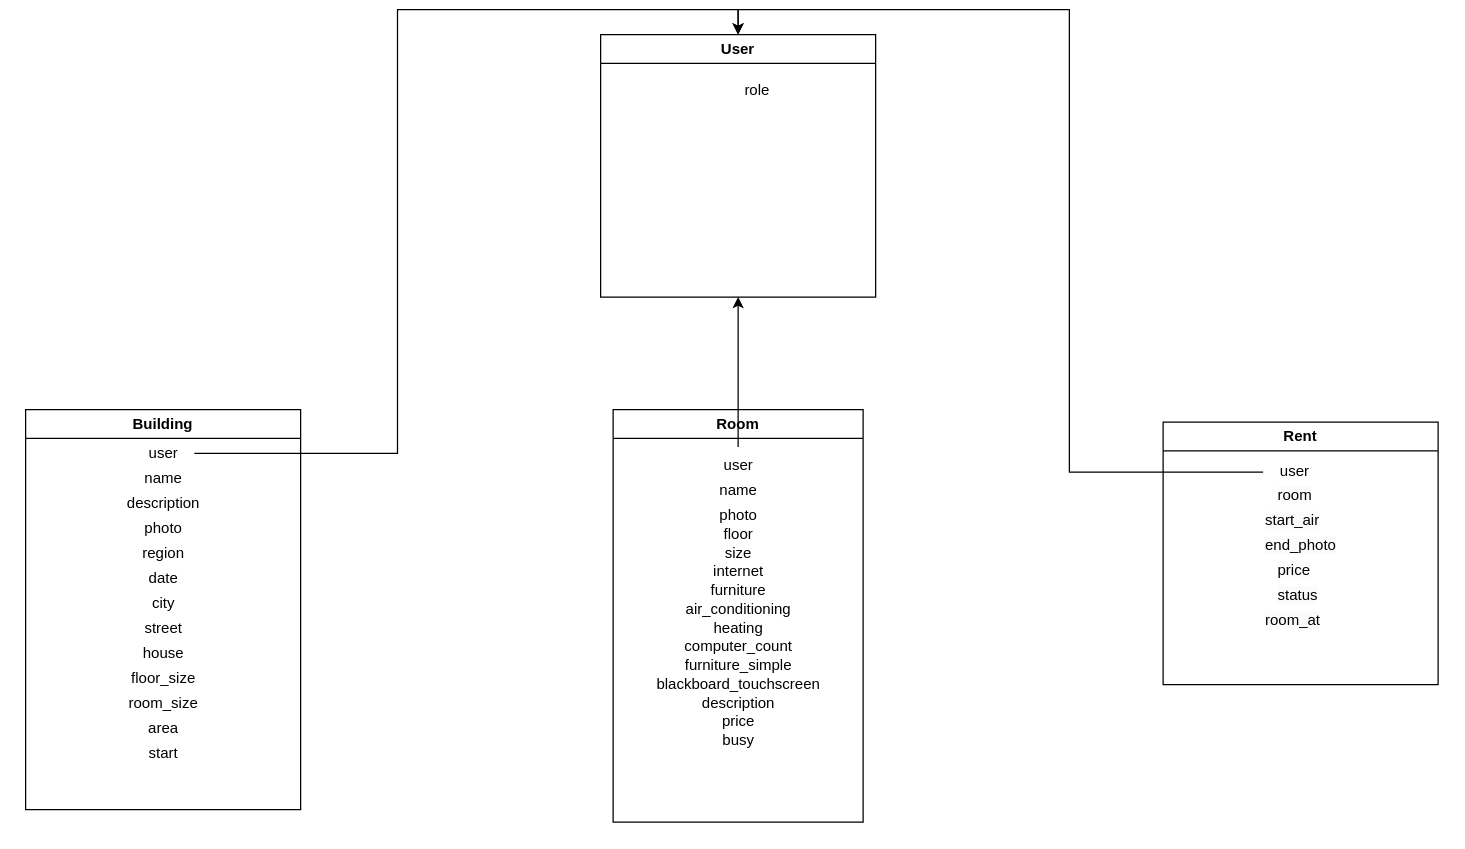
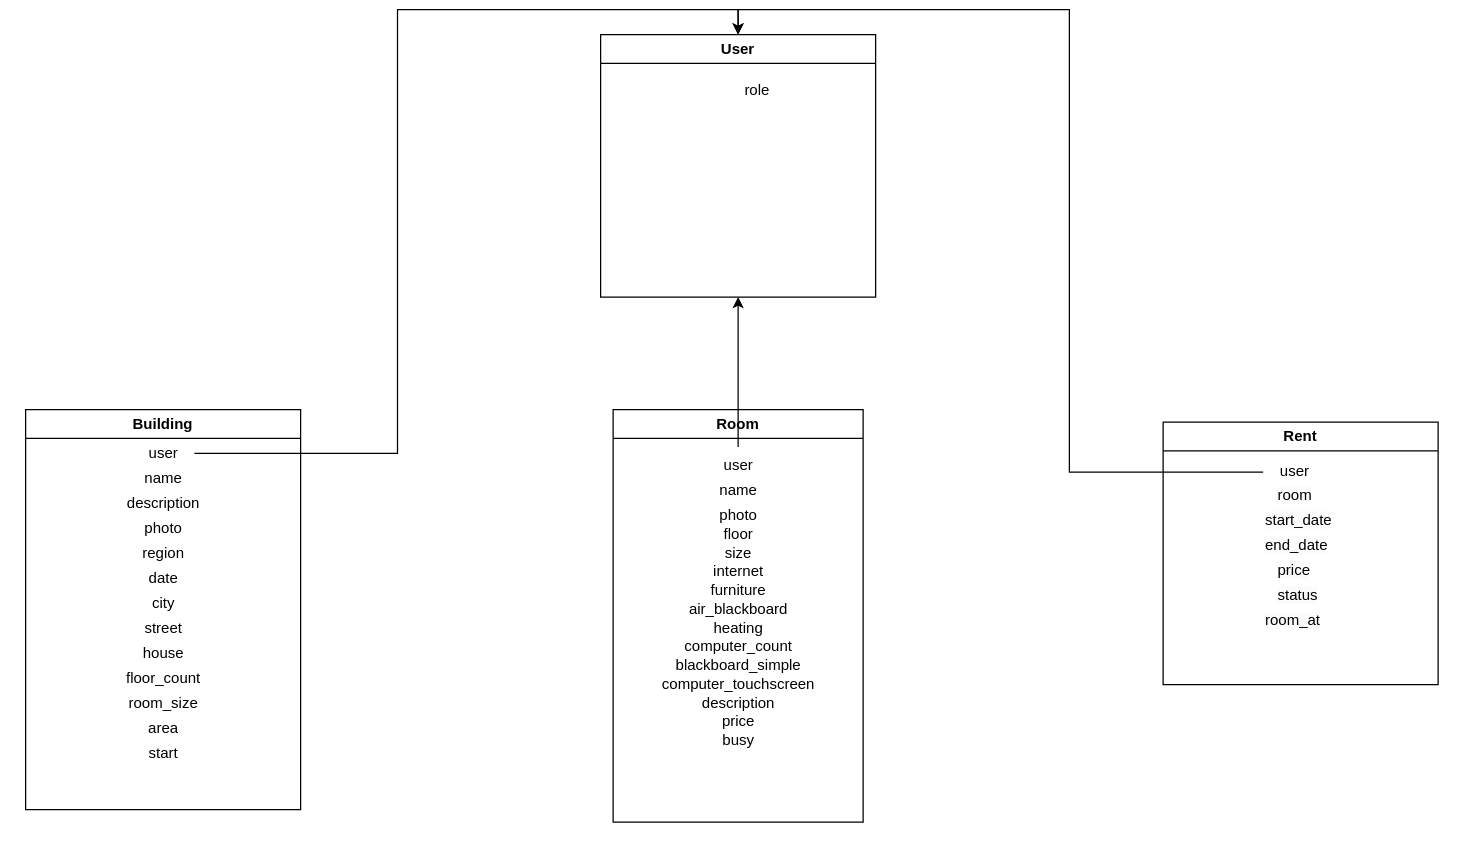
  <mxCell id="0" />
  <mxCell id="1" parent="0" />
  <mxCell id="2" value="User" style="swimlane;whiteSpace=wrap;html=1;" vertex="1" parent="1"><mxGeometry x="480" y="20" width="220" height="210" as="geometry" /></mxCell>
  <mxCell id="3" value="role" style="text;html=1;align=center;verticalAlign=middle;resizable=0;points=[];autosize=1;strokeColor=none;fillColor=none;" vertex="1" parent="2"><mxGeometry x="105" y="30" width="40" height="30" as="geometry" /></mxCell>
  <mxCell id="4" value="Room" style="swimlane;whiteSpace=wrap;html=1;" vertex="1" parent="1"><mxGeometry x="490" y="320" width="200" height="330" as="geometry" /></mxCell>
  <mxCell id="5" value="user" style="text;html=1;align=center;verticalAlign=middle;resizable=0;points=[];autosize=1;strokeColor=none;fillColor=none;" vertex="1" parent="4"><mxGeometry x="75" y="30" width="50" height="30" as="geometry" /></mxCell>
  <mxCell id="6" value="name" style="text;html=1;align=center;verticalAlign=middle;resizable=0;points=[];autosize=1;strokeColor=none;fillColor=none;" vertex="1" parent="4"><mxGeometry x="75" y="50" width="50" height="30" as="geometry" /></mxCell>
  <mxCell id="7" value="photo" style="text;html=1;align=center;verticalAlign=middle;resizable=0;points=[];autosize=1;strokeColor=none;fillColor=none;" vertex="1" parent="4"><mxGeometry x="75" y="70" width="50" height="30" as="geometry" /></mxCell>
  <mxCell id="8" value="floor" style="text;html=1;align=center;verticalAlign=middle;resizable=0;points=[];autosize=1;strokeColor=none;fillColor=none;" vertex="1" parent="4"><mxGeometry x="75" y="85" width="50" height="30" as="geometry" /></mxCell>
  <mxCell id="9" value="size" style="text;html=1;align=center;verticalAlign=middle;resizable=0;points=[];autosize=1;strokeColor=none;fillColor=none;" vertex="1" parent="4"><mxGeometry x="80" y="100" width="40" height="30" as="geometry" /></mxCell>
  <mxCell id="10" value="internet&lt;span style=&quot;color: rgba(0, 0, 0, 0); font-family: monospace; font-size: 0px; text-align: start;&quot;&gt;%3CmxGraphModel%3E%3Croot%3E%3CmxCell%20id%3D%220%22%2F%3E%3CmxCell%20id%3D%221%22%20parent%3D%220%22%2F%3E%3CmxCell%20id%3D%222%22%20value%3D%22role%22%20style%3D%22text%3Bhtml%3D1%3Balign%3Dcenter%3BverticalAlign%3Dmiddle%3Bresizable%3D0%3Bpoints%3D%5B%5D%3Bautosize%3D1%3BstrokeColor%3Dnone%3BfillColor%3Dnone%3B%22%20vertex%3D%221%22%20parent%3D%221%22%3E%3CmxGeometry%20x%3D%22390%22%20y%3D%22190%22%20width%3D%2240%22%20height%3D%2230%22%20as%3D%22geometry%22%2F%3E%3C%2FmxCell%3E%3C%2Froot%3E%3C%2FmxGraphModel%3E&lt;/span&gt;" style="text;html=1;align=center;verticalAlign=middle;resizable=0;points=[];autosize=1;strokeColor=none;fillColor=none;" vertex="1" parent="4"><mxGeometry x="70" y="115" width="60" height="30" as="geometry" /></mxCell>
  <mxCell id="11" value="furniture" style="text;html=1;align=center;verticalAlign=middle;resizable=0;points=[];autosize=1;strokeColor=none;fillColor=none;" vertex="1" parent="4"><mxGeometry x="65" y="130" width="70" height="30" as="geometry" /></mxCell>
- <mxCell id="12" value="air_conditioning" style="text;html=1;align=center;verticalAlign=middle;resizable=0;points=[];autosize=1;strokeColor=none;fillColor=none;" vertex="1" parent="4"><mxGeometry x="45" y="145" width="110" height="30" as="geometry" /></mxCell>
+ <mxCell id="12" value="air_blackboard" style="text;html=1;align=center;verticalAlign=middle;resizable=0;points=[];autosize=1;strokeColor=none;fillColor=none;" vertex="1" parent="4"><mxGeometry x="45" y="145" width="110" height="30" as="geometry" /></mxCell>
  <mxCell id="13" value="heating" style="text;html=1;align=center;verticalAlign=middle;resizable=0;points=[];autosize=1;strokeColor=none;fillColor=none;" vertex="1" parent="4"><mxGeometry x="70" y="160" width="60" height="30" as="geometry" /></mxCell>
  <mxCell id="14" value="computer_count" style="text;html=1;align=center;verticalAlign=middle;resizable=0;points=[];autosize=1;strokeColor=none;fillColor=none;" vertex="1" parent="4"><mxGeometry x="45" y="175" width="110" height="30" as="geometry" /></mxCell>
- <mxCell id="15" value="furniture_simple" style="text;html=1;align=center;verticalAlign=middle;resizable=0;points=[];autosize=1;strokeColor=none;fillColor=none;" vertex="1" parent="4"><mxGeometry x="40" y="190" width="120" height="30" as="geometry" /></mxCell>
- <mxCell id="16" value="blackboard_touchscreen" style="text;html=1;align=center;verticalAlign=middle;resizable=0;points=[];autosize=1;strokeColor=none;fillColor=none;" vertex="1" parent="4"><mxGeometry x="25" y="205" width="150" height="30" as="geometry" /></mxCell>
+ <mxCell id="15" value="blackboard_simple" style="text;html=1;align=center;verticalAlign=middle;resizable=0;points=[];autosize=1;strokeColor=none;fillColor=none;" vertex="1" parent="4"><mxGeometry x="40" y="190" width="120" height="30" as="geometry" /></mxCell>
+ <mxCell id="16" value="computer_touchscreen" style="text;html=1;align=center;verticalAlign=middle;resizable=0;points=[];autosize=1;strokeColor=none;fillColor=none;" vertex="1" parent="4"><mxGeometry x="25" y="205" width="150" height="30" as="geometry" /></mxCell>
  <mxCell id="17" value="description" style="text;html=1;align=center;verticalAlign=middle;resizable=0;points=[];autosize=1;strokeColor=none;fillColor=none;" vertex="1" parent="4"><mxGeometry x="60" y="220" width="80" height="30" as="geometry" /></mxCell>
  <mxCell id="18" value="price" style="text;html=1;align=center;verticalAlign=middle;resizable=0;points=[];autosize=1;strokeColor=none;fillColor=none;" vertex="1" parent="4"><mxGeometry x="75" y="235" width="50" height="30" as="geometry" /></mxCell>
  <mxCell id="19" value="busy" style="text;html=1;align=center;verticalAlign=middle;resizable=0;points=[];autosize=1;strokeColor=none;fillColor=none;" vertex="1" parent="4"><mxGeometry x="75" y="250" width="50" height="30" as="geometry" /></mxCell>
  <mxCell id="20" value="Building" style="swimlane;whiteSpace=wrap;html=1;" vertex="1" parent="1"><mxGeometry x="20" y="320" width="220" height="320" as="geometry" /></mxCell>
  <mxCell id="21" value="user" style="text;html=1;align=center;verticalAlign=middle;resizable=0;points=[];autosize=1;strokeColor=none;fillColor=none;" vertex="1" parent="20"><mxGeometry x="85" y="20" width="50" height="30" as="geometry" /></mxCell>
  <mxCell id="22" value="name" style="text;html=1;align=center;verticalAlign=middle;resizable=0;points=[];autosize=1;strokeColor=none;fillColor=none;" vertex="1" parent="20"><mxGeometry x="85" y="40" width="50" height="30" as="geometry" /></mxCell>
  <mxCell id="23" value="description" style="text;html=1;align=center;verticalAlign=middle;resizable=0;points=[];autosize=1;strokeColor=none;fillColor=none;" vertex="1" parent="20"><mxGeometry x="70" y="60" width="80" height="30" as="geometry" /></mxCell>
  <mxCell id="24" value="photo" style="text;html=1;align=center;verticalAlign=middle;resizable=0;points=[];autosize=1;strokeColor=none;fillColor=none;" vertex="1" parent="20"><mxGeometry x="85" y="80" width="50" height="30" as="geometry" /></mxCell>
  <mxCell id="25" value="region" style="text;html=1;align=center;verticalAlign=middle;resizable=0;points=[];autosize=1;strokeColor=none;fillColor=none;" vertex="1" parent="20"><mxGeometry x="80" y="100" width="60" height="30" as="geometry" /></mxCell>
  <mxCell id="26" value="date" style="text;html=1;align=center;verticalAlign=middle;resizable=0;points=[];autosize=1;strokeColor=none;fillColor=none;" vertex="1" parent="20"><mxGeometry x="80" y="120" width="60" height="30" as="geometry" /></mxCell>
  <mxCell id="27" value="city" style="text;html=1;align=center;verticalAlign=middle;resizable=0;points=[];autosize=1;strokeColor=none;fillColor=none;" vertex="1" parent="20"><mxGeometry x="90" y="140" width="40" height="30" as="geometry" /></mxCell>
  <mxCell id="28" value="street" style="text;html=1;align=center;verticalAlign=middle;resizable=0;points=[];autosize=1;strokeColor=none;fillColor=none;" vertex="1" parent="20"><mxGeometry x="85" y="160" width="50" height="30" as="geometry" /></mxCell>
  <mxCell id="29" value="house" style="text;html=1;align=center;verticalAlign=middle;resizable=0;points=[];autosize=1;strokeColor=none;fillColor=none;" vertex="1" parent="20"><mxGeometry x="80" y="180" width="60" height="30" as="geometry" /></mxCell>
- <mxCell id="30" value="floor_size" style="text;html=1;align=center;verticalAlign=middle;resizable=0;points=[];autosize=1;strokeColor=none;fillColor=none;" vertex="1" parent="20"><mxGeometry x="70" y="200" width="80" height="30" as="geometry" /></mxCell>
+ <mxCell id="30" value="floor_count" style="text;html=1;align=center;verticalAlign=middle;resizable=0;points=[];autosize=1;strokeColor=none;fillColor=none;" vertex="1" parent="20"><mxGeometry x="70" y="200" width="80" height="30" as="geometry" /></mxCell>
  <mxCell id="31" value="room_size" style="text;html=1;align=center;verticalAlign=middle;resizable=0;points=[];autosize=1;strokeColor=none;fillColor=none;" vertex="1" parent="20"><mxGeometry x="65" y="220" width="90" height="30" as="geometry" /></mxCell>
  <mxCell id="32" value="area" style="text;html=1;align=center;verticalAlign=middle;resizable=0;points=[];autosize=1;strokeColor=none;fillColor=none;" vertex="1" parent="20"><mxGeometry x="85" y="240" width="50" height="30" as="geometry" /></mxCell>
  <mxCell id="33" value="start" style="text;html=1;align=center;verticalAlign=middle;resizable=0;points=[];autosize=1;strokeColor=none;fillColor=none;" vertex="1" parent="20"><mxGeometry x="80" y="260" width="60" height="30" as="geometry" /></mxCell>
  <mxCell id="34" value="Rent" style="swimlane;whiteSpace=wrap;html=1;" vertex="1" parent="1"><mxGeometry x="930" y="330" width="220" height="210" as="geometry" /></mxCell>
  <mxCell id="35" value="user" style="text;html=1;align=center;verticalAlign=middle;resizable=0;points=[];autosize=1;strokeColor=none;fillColor=none;" vertex="1" parent="34"><mxGeometry x="80" y="25" width="50" height="30" as="geometry" /></mxCell>
  <mxCell id="36" value="&lt;span style=&quot;color: rgb(0, 0, 0); font-family: Helvetica; font-size: 12px; font-style: normal; font-variant-ligatures: normal; font-variant-caps: normal; font-weight: 400; letter-spacing: normal; orphans: 2; text-align: center; text-indent: 0px; text-transform: none; widows: 2; word-spacing: 0px; -webkit-text-stroke-width: 0px; white-space: nowrap; background-color: rgb(251, 251, 251); text-decoration-thickness: initial; text-decoration-style: initial; text-decoration-color: initial; display: inline !important; float: none;&quot;&gt;room&lt;/span&gt;" style="text;whiteSpace=wrap;html=1;" vertex="1" parent="34"><mxGeometry x="90" y="45" width="60" height="40" as="geometry" /></mxCell>
- <mxCell id="37" value="&lt;span style=&quot;color: rgb(0, 0, 0); font-family: Helvetica; font-size: 12px; font-style: normal; font-variant-ligatures: normal; font-variant-caps: normal; font-weight: 400; letter-spacing: normal; orphans: 2; text-align: center; text-indent: 0px; text-transform: none; widows: 2; word-spacing: 0px; -webkit-text-stroke-width: 0px; white-space: nowrap; background-color: rgb(251, 251, 251); text-decoration-thickness: initial; text-decoration-style: initial; text-decoration-color: initial; display: inline !important; float: none;&quot;&gt;start_air&lt;/span&gt;" style="text;whiteSpace=wrap;html=1;" vertex="1" parent="34"><mxGeometry x="80" y="65" width="60" height="40" as="geometry" /></mxCell>
- <mxCell id="38" value="&lt;span style=&quot;color: rgb(0, 0, 0); font-family: Helvetica; font-size: 12px; font-style: normal; font-variant-ligatures: normal; font-variant-caps: normal; font-weight: 400; letter-spacing: normal; orphans: 2; text-align: center; text-indent: 0px; text-transform: none; widows: 2; word-spacing: 0px; -webkit-text-stroke-width: 0px; white-space: nowrap; background-color: rgb(251, 251, 251); text-decoration-thickness: initial; text-decoration-style: initial; text-decoration-color: initial; display: inline !important; float: none;&quot;&gt;end_photo&lt;/span&gt;" style="text;whiteSpace=wrap;html=1;" vertex="1" parent="34"><mxGeometry x="80" y="85" width="60" height="40" as="geometry" /></mxCell>
+ <mxCell id="37" value="&lt;span style=&quot;color: rgb(0, 0, 0); font-family: Helvetica; font-size: 12px; font-style: normal; font-variant-ligatures: normal; font-variant-caps: normal; font-weight: 400; letter-spacing: normal; orphans: 2; text-align: center; text-indent: 0px; text-transform: none; widows: 2; word-spacing: 0px; -webkit-text-stroke-width: 0px; white-space: nowrap; background-color: rgb(251, 251, 251); text-decoration-thickness: initial; text-decoration-style: initial; text-decoration-color: initial; display: inline !important; float: none;&quot;&gt;start_date&lt;/span&gt;" style="text;whiteSpace=wrap;html=1;" vertex="1" parent="34"><mxGeometry x="80" y="65" width="60" height="40" as="geometry" /></mxCell>
+ <mxCell id="38" value="&lt;span style=&quot;color: rgb(0, 0, 0); font-family: Helvetica; font-size: 12px; font-style: normal; font-variant-ligatures: normal; font-variant-caps: normal; font-weight: 400; letter-spacing: normal; orphans: 2; text-align: center; text-indent: 0px; text-transform: none; widows: 2; word-spacing: 0px; -webkit-text-stroke-width: 0px; white-space: nowrap; background-color: rgb(251, 251, 251); text-decoration-thickness: initial; text-decoration-style: initial; text-decoration-color: initial; display: inline !important; float: none;&quot;&gt;end_date&lt;/span&gt;" style="text;whiteSpace=wrap;html=1;" vertex="1" parent="34"><mxGeometry x="80" y="85" width="60" height="40" as="geometry" /></mxCell>
  <mxCell id="39" value="&lt;span style=&quot;color: rgb(0, 0, 0); font-family: Helvetica; font-size: 12px; font-style: normal; font-variant-ligatures: normal; font-variant-caps: normal; font-weight: 400; letter-spacing: normal; orphans: 2; text-align: center; text-indent: 0px; text-transform: none; widows: 2; word-spacing: 0px; -webkit-text-stroke-width: 0px; white-space: nowrap; background-color: rgb(251, 251, 251); text-decoration-thickness: initial; text-decoration-style: initial; text-decoration-color: initial; display: inline !important; float: none;&quot;&gt;price&lt;/span&gt;" style="text;whiteSpace=wrap;html=1;" vertex="1" parent="34"><mxGeometry x="90" y="105" width="60" height="40" as="geometry" /></mxCell>
  <mxCell id="40" value="&lt;span style=&quot;color: rgb(0, 0, 0); font-family: Helvetica; font-size: 12px; font-style: normal; font-variant-ligatures: normal; font-variant-caps: normal; font-weight: 400; letter-spacing: normal; orphans: 2; text-align: center; text-indent: 0px; text-transform: none; widows: 2; word-spacing: 0px; -webkit-text-stroke-width: 0px; white-space: nowrap; background-color: rgb(251, 251, 251); text-decoration-thickness: initial; text-decoration-style: initial; text-decoration-color: initial; display: inline !important; float: none;&quot;&gt;status&lt;/span&gt;" style="text;whiteSpace=wrap;html=1;" vertex="1" parent="34"><mxGeometry x="90" y="125" width="60" height="40" as="geometry" /></mxCell>
  <mxCell id="41" value="&lt;span style=&quot;color: rgb(0, 0, 0); font-family: Helvetica; font-size: 12px; font-style: normal; font-variant-ligatures: normal; font-variant-caps: normal; font-weight: 400; letter-spacing: normal; orphans: 2; text-align: center; text-indent: 0px; text-transform: none; widows: 2; word-spacing: 0px; -webkit-text-stroke-width: 0px; white-space: nowrap; background-color: rgb(251, 251, 251); text-decoration-thickness: initial; text-decoration-style: initial; text-decoration-color: initial; display: inline !important; float: none;&quot;&gt;room_at&lt;/span&gt;" style="text;whiteSpace=wrap;html=1;" vertex="1" parent="34"><mxGeometry x="80" y="145" width="60" height="40" as="geometry" /></mxCell>
  <mxCell id="42" style="edgeStyle=orthogonalEdgeStyle;rounded=0;orthogonalLoop=1;jettySize=auto;html=1;entryX=0.5;entryY=0;entryDx=0;entryDy=0;" edge="1" parent="1" source="21" target="2"><mxGeometry relative="1" as="geometry" /></mxCell>
  <mxCell id="43" style="edgeStyle=orthogonalEdgeStyle;rounded=0;orthogonalLoop=1;jettySize=auto;html=1;entryX=0.5;entryY=1;entryDx=0;entryDy=0;" edge="1" parent="1" source="5" target="2"><mxGeometry relative="1" as="geometry" /></mxCell>
  <mxCell id="44" style="edgeStyle=orthogonalEdgeStyle;rounded=0;orthogonalLoop=1;jettySize=auto;html=1;entryX=0.5;entryY=0;entryDx=0;entryDy=0;" edge="1" parent="1" source="35" target="2"><mxGeometry relative="1" as="geometry" /></mxCell>
